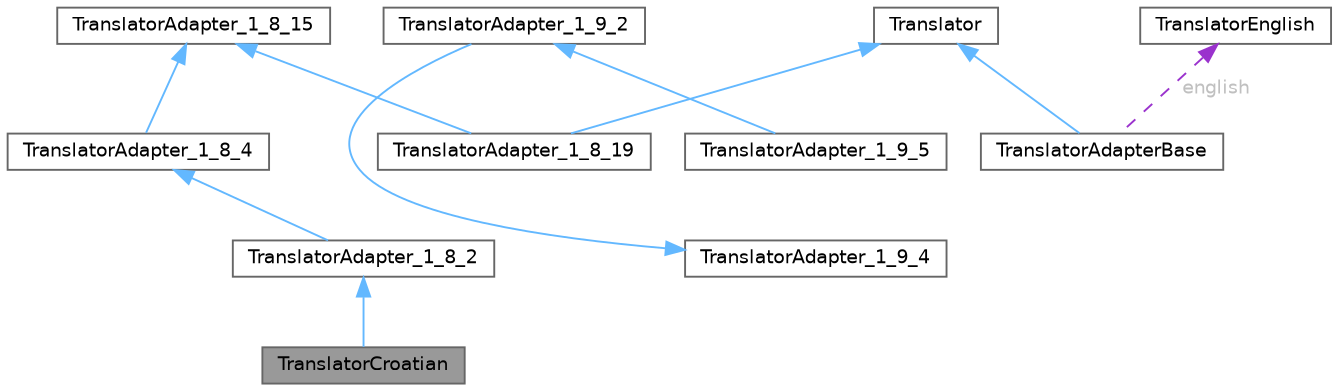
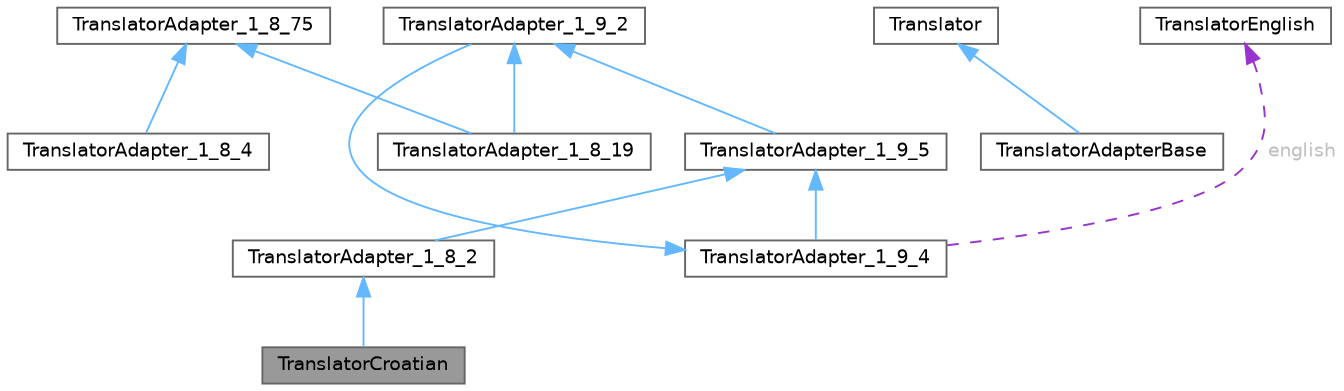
  digraph {
    node [color=gray40 fillcolor=white fontname=Helvetica fontsize=10 shape=box style=filled]
    edge [color=steelblue1 dir=back fontname=Helvetica fontsize=10 labelfontname=Helvetica labelfontsize=10 style=solid]
    n1 [fillcolor=grey60 fontcolor=black height=0.2 label=TranslatorCroatian width=0.4]
    n2 [height=0.2 label=TranslatorAdapter_1_8_2 width=0.4]
    n3 [height=0.2 label=TranslatorAdapter_1_8_4 width=0.4]
-   n4 [height=0.2 label=TranslatorAdapter_1_8_15 width=0.4]
+   n4 [height=0.2 label=TranslatorAdapter_1_8_75 width=0.4]
    n5 [height=0.2 label=TranslatorAdapter_1_8_19 width=0.4]
    n6 [height=0.2 label=TranslatorAdapter_1_9_2 width=0.4]
    n7 [height=0.2 label=TranslatorAdapter_1_9_5 width=0.4]
    n8 [height=0.2 label=TranslatorAdapter_1_9_4 width=0.4]
    n9 [height=0.2 label=TranslatorAdapterBase width=0.4]
    n10 [height=0.2 label=Translator width=0.4]
    n11 [height=0.2 label=TranslatorEnglish width=0.4]
    n2 -> n1
-   n3 -> n2
+   n7 -> n2
    n4 -> n3
    n4 -> n5
-   n10 -> n5
+   n6 -> n5
    n6 -> n7
+   n7 -> n8
    n8 -> n6
    n10 -> n9
-   n11 -> n9 [color=darkorchid3 fontcolor=grey label=" english" style=dashed]
+   n11 -> n8 [color=darkorchid3 fontcolor=grey label=" english" style=dashed]
  }
